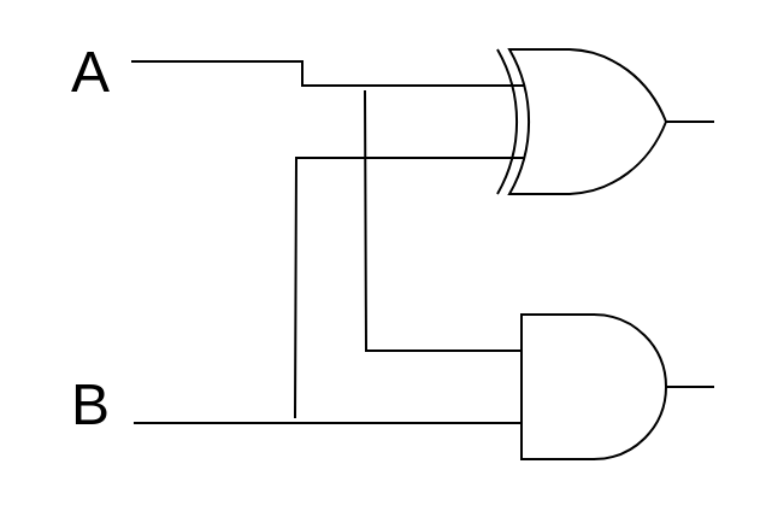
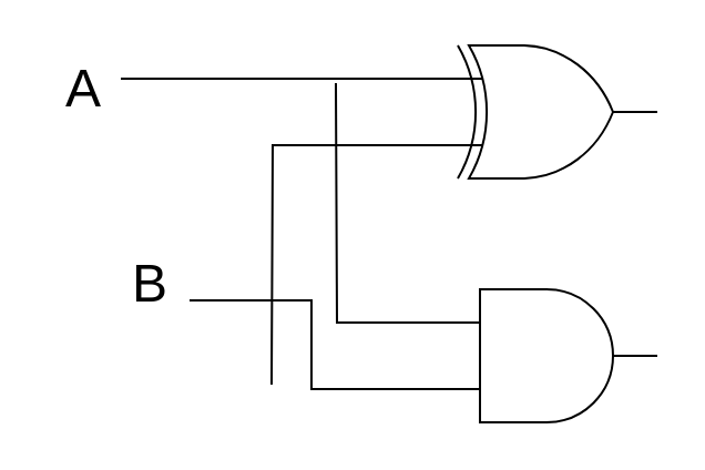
  <mxCell id="0" />
  <mxCell id="1" parent="0" />
  <mxCell id="2" style="edgeStyle=orthogonalEdgeStyle;rounded=0;orthogonalLoop=1;jettySize=auto;html=1;exitX=0;exitY=0.25;exitDx=0;exitDy=0;exitPerimeter=0;entryX=1;entryY=0.375;entryDx=0;entryDy=0;entryPerimeter=0;fontSize=24;endArrow=none;endFill=0;" parent="1" source="4" target="8" edge="1"><mxGeometry relative="1" as="geometry" /></mxCell>
  <mxCell id="3" style="edgeStyle=orthogonalEdgeStyle;rounded=0;orthogonalLoop=1;jettySize=auto;html=1;exitX=0;exitY=0.75;exitDx=0;exitDy=0;exitPerimeter=0;fontSize=24;endArrow=none;endFill=0;" parent="1" source="4" edge="1"><mxGeometry relative="1" as="geometry"><mxPoint x="122" y="173" as="targetPoint" /></mxGeometry></mxCell>
  <mxCell id="4" value="" style="verticalLabelPosition=bottom;shadow=0;dashed=0;align=center;html=1;verticalAlign=top;shape=mxgraph.electrical.logic_gates.logic_gate;operation=xor;" parent="1" vertex="1"><mxGeometry x="196" y="20" width="100" height="60" as="geometry" /></mxCell>
  <mxCell id="5" style="edgeStyle=orthogonalEdgeStyle;rounded=0;orthogonalLoop=1;jettySize=auto;html=1;exitX=0;exitY=0.75;exitDx=0;exitDy=0;exitPerimeter=0;entryX=1.029;entryY=0.675;entryDx=0;entryDy=0;entryPerimeter=0;fontSize=24;endArrow=none;endFill=0;" parent="1" source="7" target="9" edge="1"><mxGeometry relative="1" as="geometry" /></mxCell>
  <mxCell id="6" style="edgeStyle=orthogonalEdgeStyle;rounded=0;orthogonalLoop=1;jettySize=auto;html=1;exitX=0;exitY=0.25;exitDx=0;exitDy=0;exitPerimeter=0;fontSize=24;endArrow=none;endFill=0;" parent="1" source="7" edge="1"><mxGeometry relative="1" as="geometry"><mxPoint x="151" y="37" as="targetPoint" /></mxGeometry></mxCell>
  <mxCell id="7" value="" style="verticalLabelPosition=bottom;shadow=0;dashed=0;align=center;html=1;verticalAlign=top;shape=mxgraph.electrical.logic_gates.logic_gate;operation=and;" parent="1" vertex="1"><mxGeometry x="196" y="130" width="100" height="60" as="geometry" /></mxCell>
- <mxCell id="8" value="&lt;font size=&quot;5&quot;&gt;A&lt;/font&gt;" style="text;html=1;align=center;verticalAlign=middle;resizable=0;points=[];autosize=1;strokeColor=none;fillColor=none;" parent="1" vertex="1"><mxGeometry x="20" y="10" width="34" height="40" as="geometry" /></mxCell>
- <mxCell id="9" value="&lt;font size=&quot;5&quot;&gt;B&lt;/font&gt;" style="text;html=1;align=center;verticalAlign=middle;resizable=0;points=[];autosize=1;strokeColor=none;fillColor=none;" parent="1" vertex="1"><mxGeometry x="20" y="148" width="34" height="40" as="geometry" /></mxCell>
+ <mxCell id="8" value="&lt;font size=&quot;5&quot;&gt;A&lt;/font&gt;" style="text;html=1;align=center;verticalAlign=middle;resizable=0;points=[];autosize=1;strokeColor=none;fillColor=none;" parent="1" vertex="1"><mxGeometry x="20" y="20" width="34" height="40" as="geometry" /></mxCell>
+ <mxCell id="9" value="&lt;font size=&quot;5&quot;&gt;B&lt;/font&gt;" style="text;html=1;align=center;verticalAlign=middle;resizable=0;points=[];autosize=1;strokeColor=none;fillColor=none;" parent="1" vertex="1"><mxGeometry x="50" y="108" width="34" height="40" as="geometry" /></mxCell>
